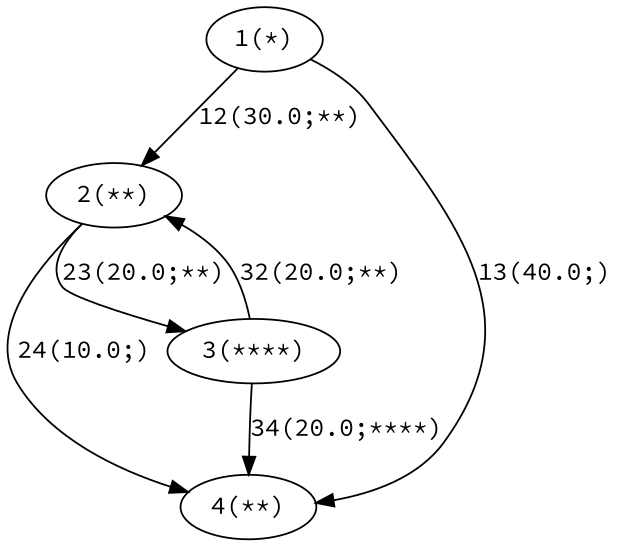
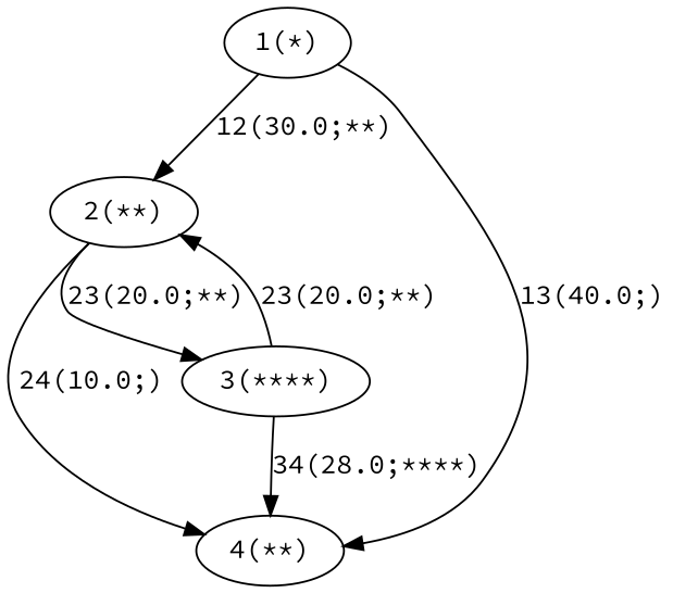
  digraph {
    fontname="Source Code Pro"
    node [fontname="Source Code Pro"]
    edge [fontname="Source Code Pro"]
    n1 [label="1(*)"]
    n2 [label="2(**)"]
    n3 [label="4(**)"]
    n4 [label="3(****)"]
    n1 -> n2 [label="12(30.0;**)"]
    n1 -> n3 [label="13(40.0;)"]
    n2 -> n3 [label="24(10.0;)"]
    n2 -> n4 [label="23(20.0;**)"]
-   n4 -> n2 [label="32(20.0;**)"]
-   n4 -> n3 [label="34(20.0;****)"]
+   n4 -> n2 [label="23(20.0;**)"]
+   n4 -> n3 [label="34(28.0;****)"]
  }
